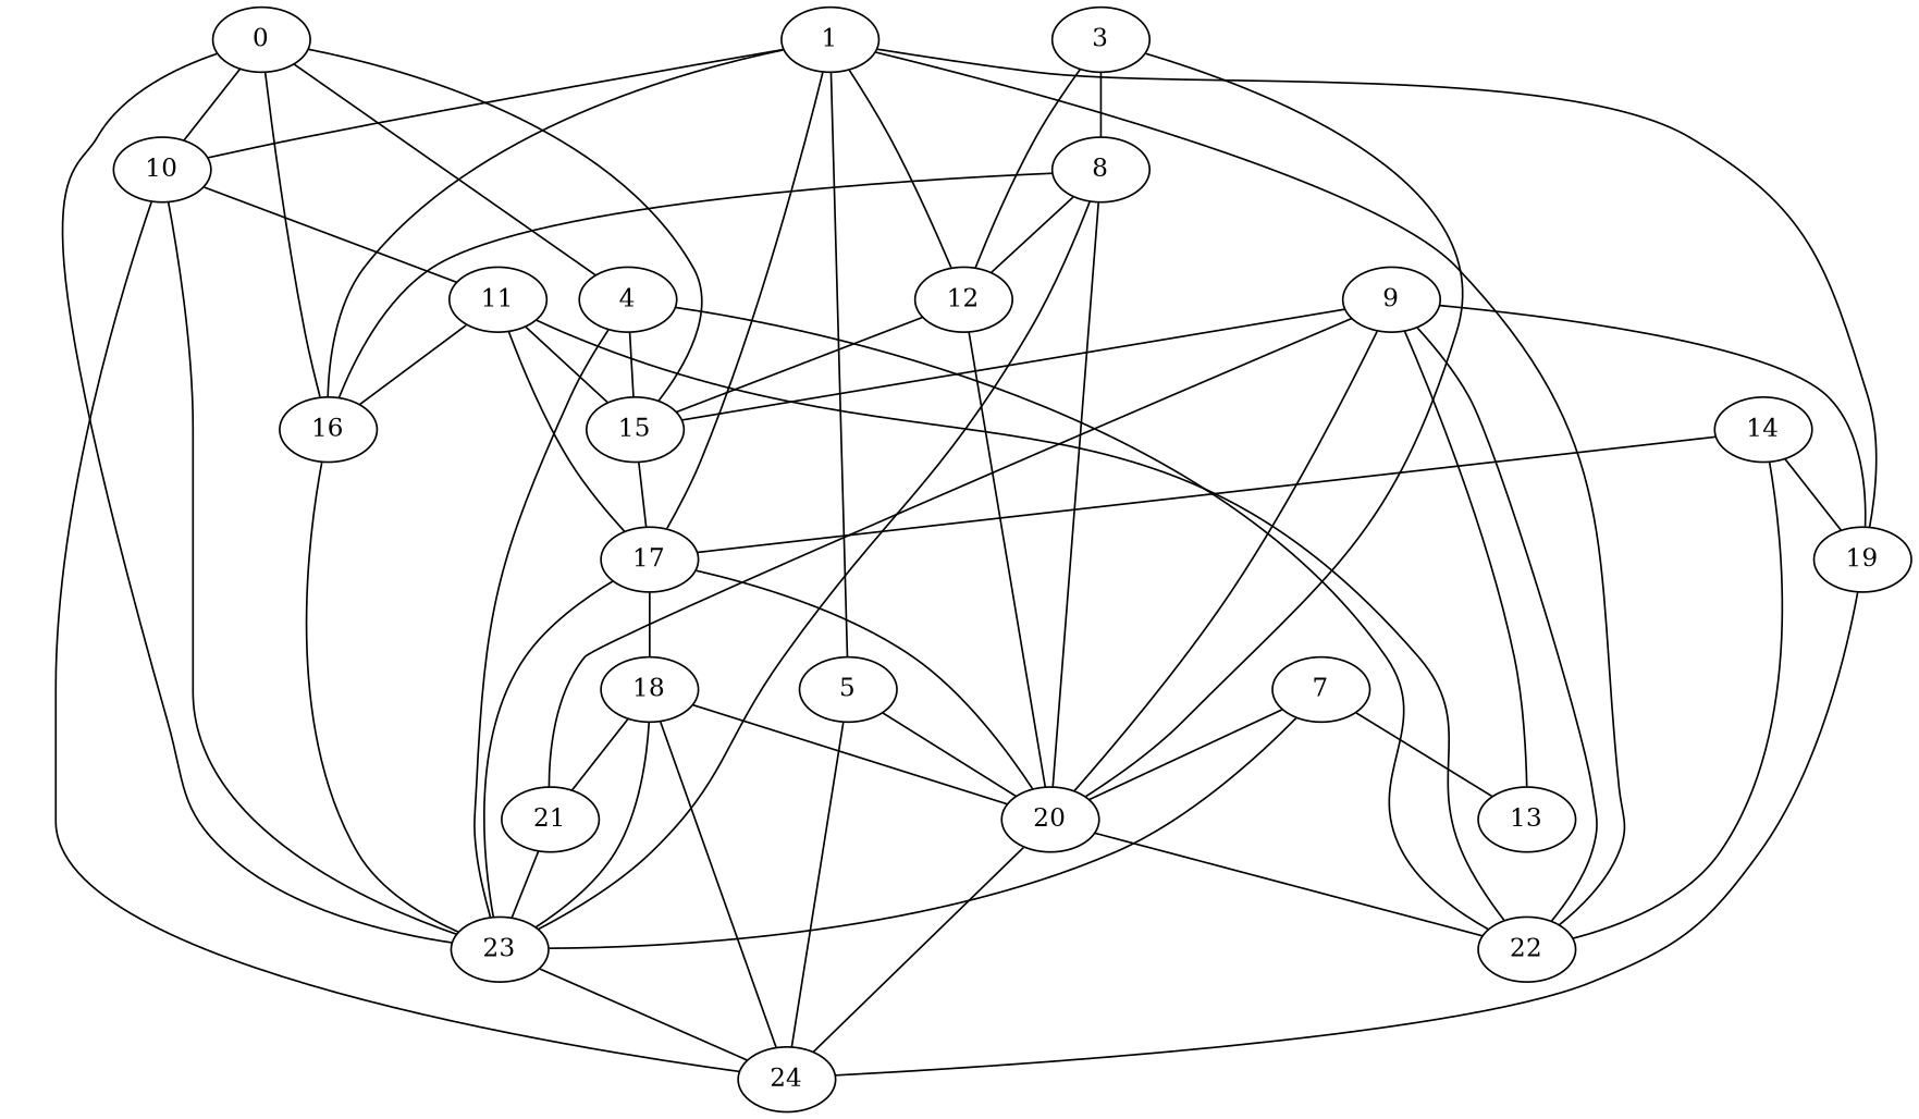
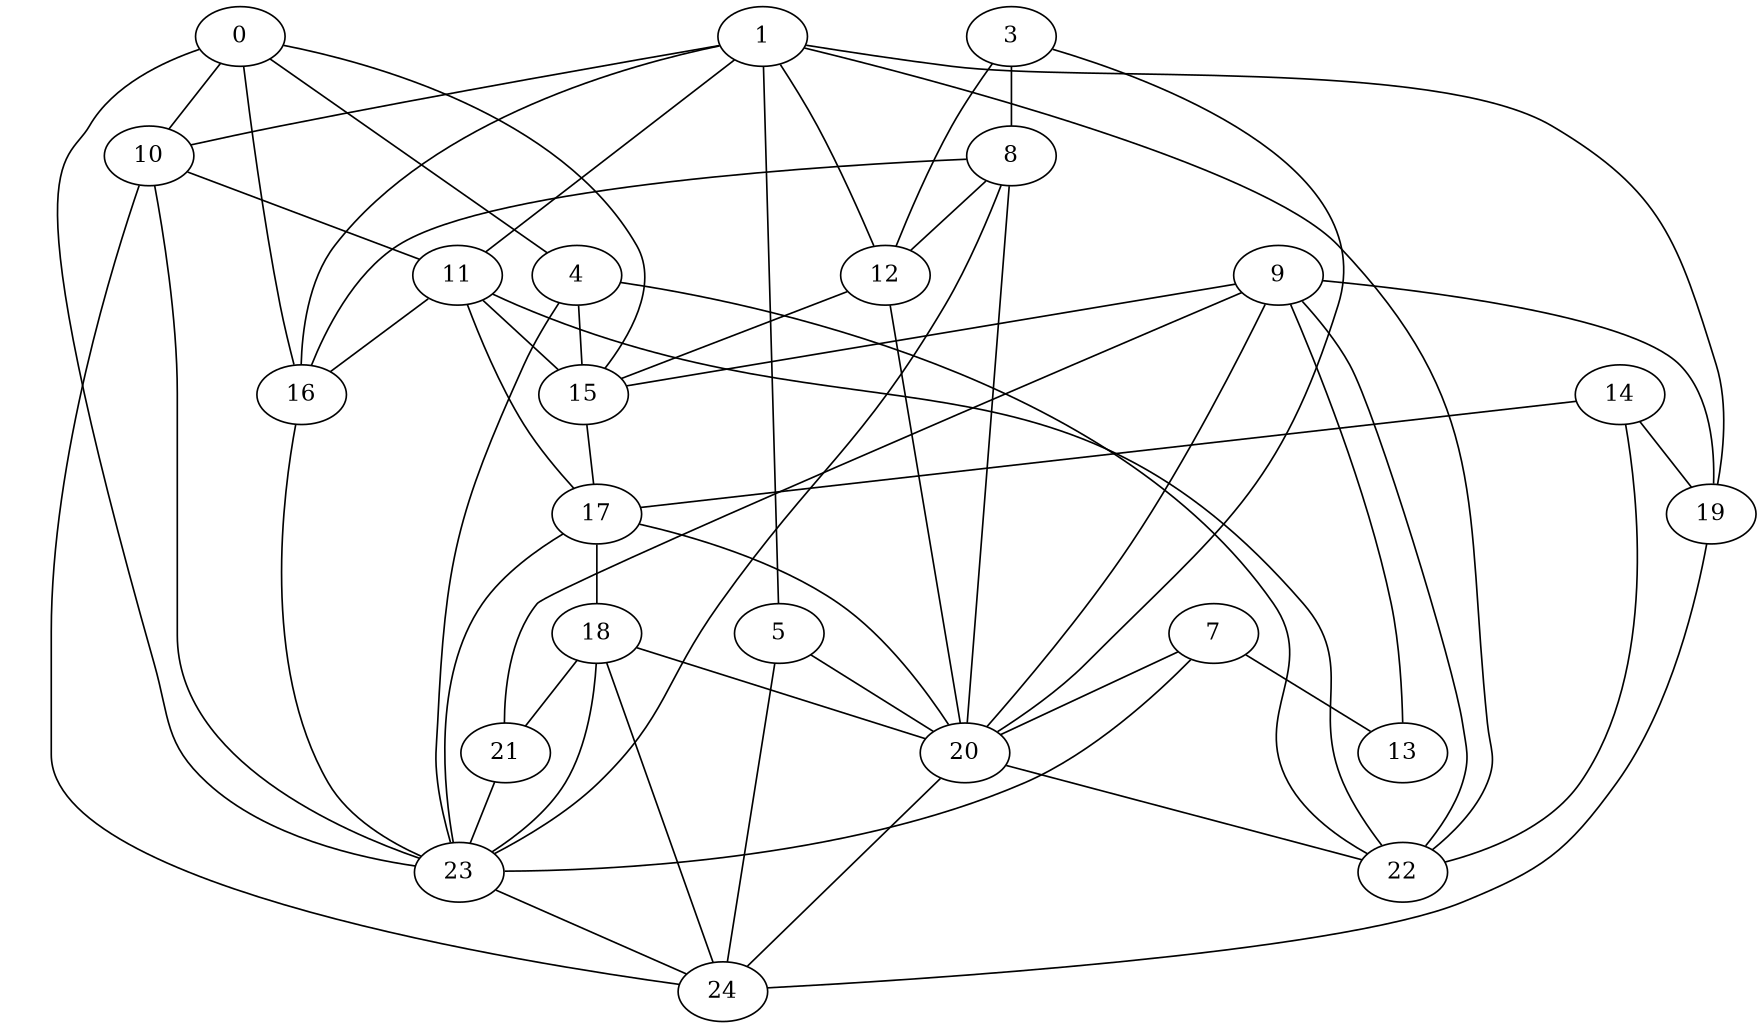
  strict graph {
    edge [is_available=True prob=1.0]
    0
    4
    10
    15
    16
    23
    22
    11
    24
    17
    1
    5
    12
    19
    20
    3
    8
    18
    21
    7
    13
    9
    14
    0 -- 4 [prob=0.716913925632]
    0 -- 10 [prob=0.174669583413]
    0 -- 15 [prob=0.00831450893864]
    0 -- 16
    0 -- 23 [prob=0.00875058482644]
    4 -- 15
    4 -- 23 [prob=0.0539082171798]
    4 -- 22 [prob=0.921865532405]
    10 -- 23
    10 -- 11
    10 -- 24
    15 -- 17
    16 -- 23
    23 -- 24 [prob=0.939591806889]
    11 -- 15
    11 -- 16
    11 -- 22 [prob=0.561497056079]
    11 -- 17 [prob=0.495582289008]
    17 -- 23
    17 -- 20 [prob=0.487467027243]
    17 -- 18 [prob=0.332820824708]
    1 -- 10 [prob=0.635036207922]
    1 -- 16
    1 -- 22 [prob=0.656032050146]
-   1 -- 17
+   1 -- 11
    1 -- 5 [prob=0.965385627241]
    1 -- 12 [prob=0.356327994991]
    1 -- 19 [prob=0.120705393768]
    5 -- 24
    5 -- 20 [prob=0.853040370504]
    12 -- 15 [prob=0.586361615099]
    12 -- 20 [prob=0.950002308021]
    19 -- 24 [prob=0.113586924022]
    20 -- 22 [prob=0.0678001814775]
    20 -- 24
    3 -- 12 [prob=0.897607334272]
    3 -- 20 [prob=0.604287926987]
    3 -- 8 [prob=0.726281338727]
    8 -- 16 [prob=0.406202586097]
    8 -- 23 [prob=0.991711636732]
    8 -- 12 [prob=0.279537777918]
    8 -- 20 [prob=0.379084395704]
    18 -- 23 [prob=0.0146519070323]
    18 -- 24
    18 -- 20 [prob=0.539061080453]
    18 -- 21
    21 -- 23 [prob=0.969035960214]
    7 -- 23 [prob=0.216831967533]
    7 -- 20 [prob=0.5103287276]
    7 -- 13 [prob=0.836553672859]
    9 -- 15 [prob=0.374342715081]
    9 -- 22
    9 -- 19 [prob=0.438081575279]
    9 -- 20 [prob=0.972001527044]
    9 -- 21 [prob=0.336894529172]
    9 -- 13 [prob=0.847743743435]
    14 -- 22 [prob=0.448675395223]
    14 -- 17 [prob=0.780233693088]
    14 -- 19 [prob=0.347913385229]
  }
